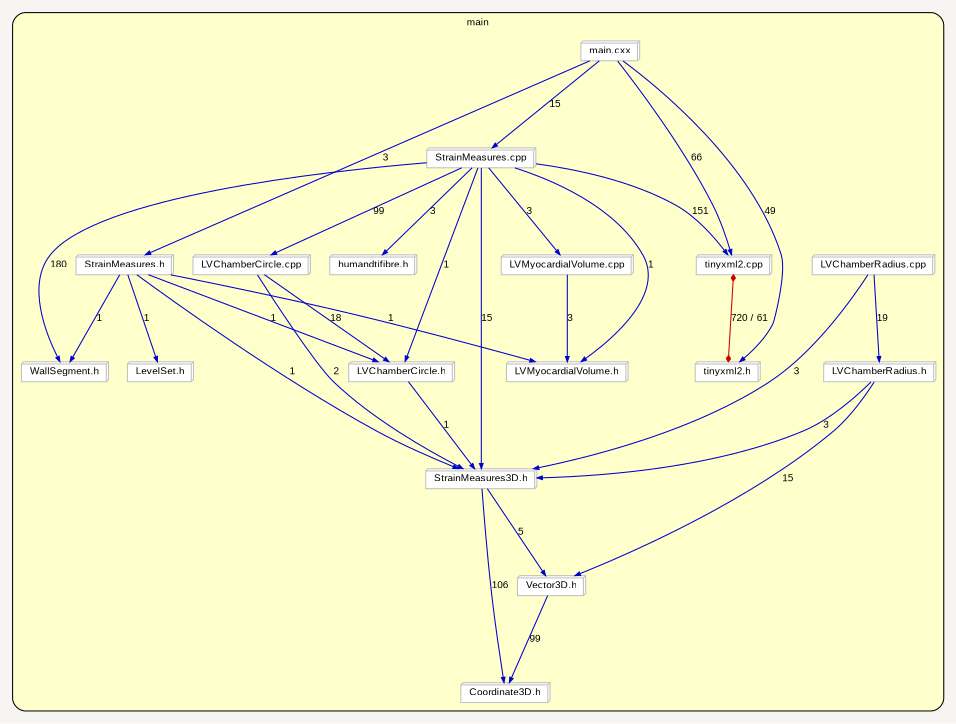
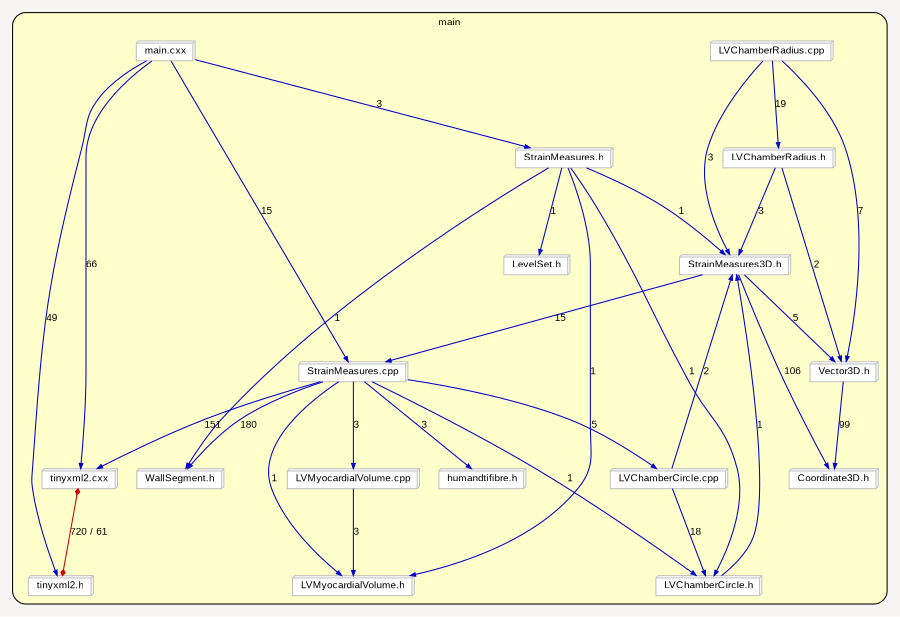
  digraph {
    bgcolor="#F7F5F3"
    compound=true
    fillcolor="#FFFFCC"
    fontname="Liberation Sans"
    fontsize=10
    pack=true
    packmode=clust
    rankdir=TB
    ranksep=1.0
    style="rounded,filled"
    node [color=grey compound=true fillcolor=white fixedsize=false fontname="Liberation Sans" fontsize=10 node_initialized=no shape=box3d style=filled]
    edge [arrowhead=normal arrowsize=0.5 arrowtail=none color=blue3 compound=true dir=forward fontcolor=black fontname="Liberation Sans" fontsize=10]
    __N2 [fixedsize=true height=0.01 shape=none style="invis,none" width=0.347222]
    n2 [height=0.0 label="StrainMeasures3D.h" width=0.0]
    n3 [height=0.0 label="Coordinate3D.h" width=0.0]
    n4 [height=0.0 label="Vector3D.h" width=0.0]
    n5 [height=0.0 label="LVChamberRadius.cpp" width=0.0]
    n6 [height=0.0 label="LVChamberRadius.h" width=0.0]
    n7 [height=0.0 label="LVChamberCircle.h" width=0.0]
    n8 [height=0.0 label="StrainMeasures.h" width=0.0]
    n9 [height=0.0 label="LVMyocardialVolume.h" width=0.0]
    n10 [height=0.0 label="WallSegment.h" width=0.0]
    n11 [height=0.0 label="LevelSet.h" width=0.0]
-   n12 [height=0.0 label="tinyxml2.cpp" width=0.0]
+   n12 [height=0.0 label="tinyxml2.cxx" width=0.0]
    n13 [height=0.0 label="tinyxml2.h" width=0.0]
    n14 [height=0.0 label="LVMyocardialVolume.cpp" width=0.0]
    n15 [height=0.0 label="main.cxx" width=0.0]
    n16 [height=0.0 label="StrainMeasures.cpp" width=0.0]
    n17 [height=0.0 label="LVChamberCircle.cpp" width=0.0]
    n18 [height=0.0 label="humandtifibre.h" width=0.0]
    subgraph cluster_1 {
      label=main
      __N2
      n2
      n3
      n4
      n5
      n6
      n7
      n8
      n9
      n10
      n11
      n12
      n13
      n14
      n15
      n16
      n17
      n18
    }
    n2 -> n3 [label=106]
    n2 -> n4 [label=5]
    n4 -> n3 [label=99]
    n5 -> n2 [label=3]
+   n5 -> n4 [label=7]
    n5 -> n6 [label=19]
    n6 -> n2 [label=3]
-   n6 -> n4 [label=15]
+   n6 -> n4 [label=2]
    n7 -> n2 [label=1]
    n8 -> n2 [label=1]
    n8 -> n7 [label=1]
    n8 -> n9 [label=1]
    n8 -> n10 [label=1]
    n8 -> n11 [label=1]
    n12 -> n13 [arrowhead=diamond arrowtail=diamond color=red3 dir=both label="720 / 61"]
    n14 -> n9 [label=3]
    n15 -> n8 [label=3]
    n15 -> n12 [label=66]
    n15 -> n13 [label=49]
    n15 -> n16 [label=15]
-   n16 -> n2 [label=15]
+   n2 -> n16 [label=15]
    n16 -> n7 [label=1]
    n16 -> n9 [label=1]
    n16 -> n10 [label=180]
    n16 -> n12 [label=151]
    n16 -> n14 [label=3]
-   n16 -> n17 [label=99]
+   n16 -> n17 [label=5]
    n16 -> n18 [label=3]
    n17 -> n2 [label=2]
    n17 -> n7 [label=18]
  }
